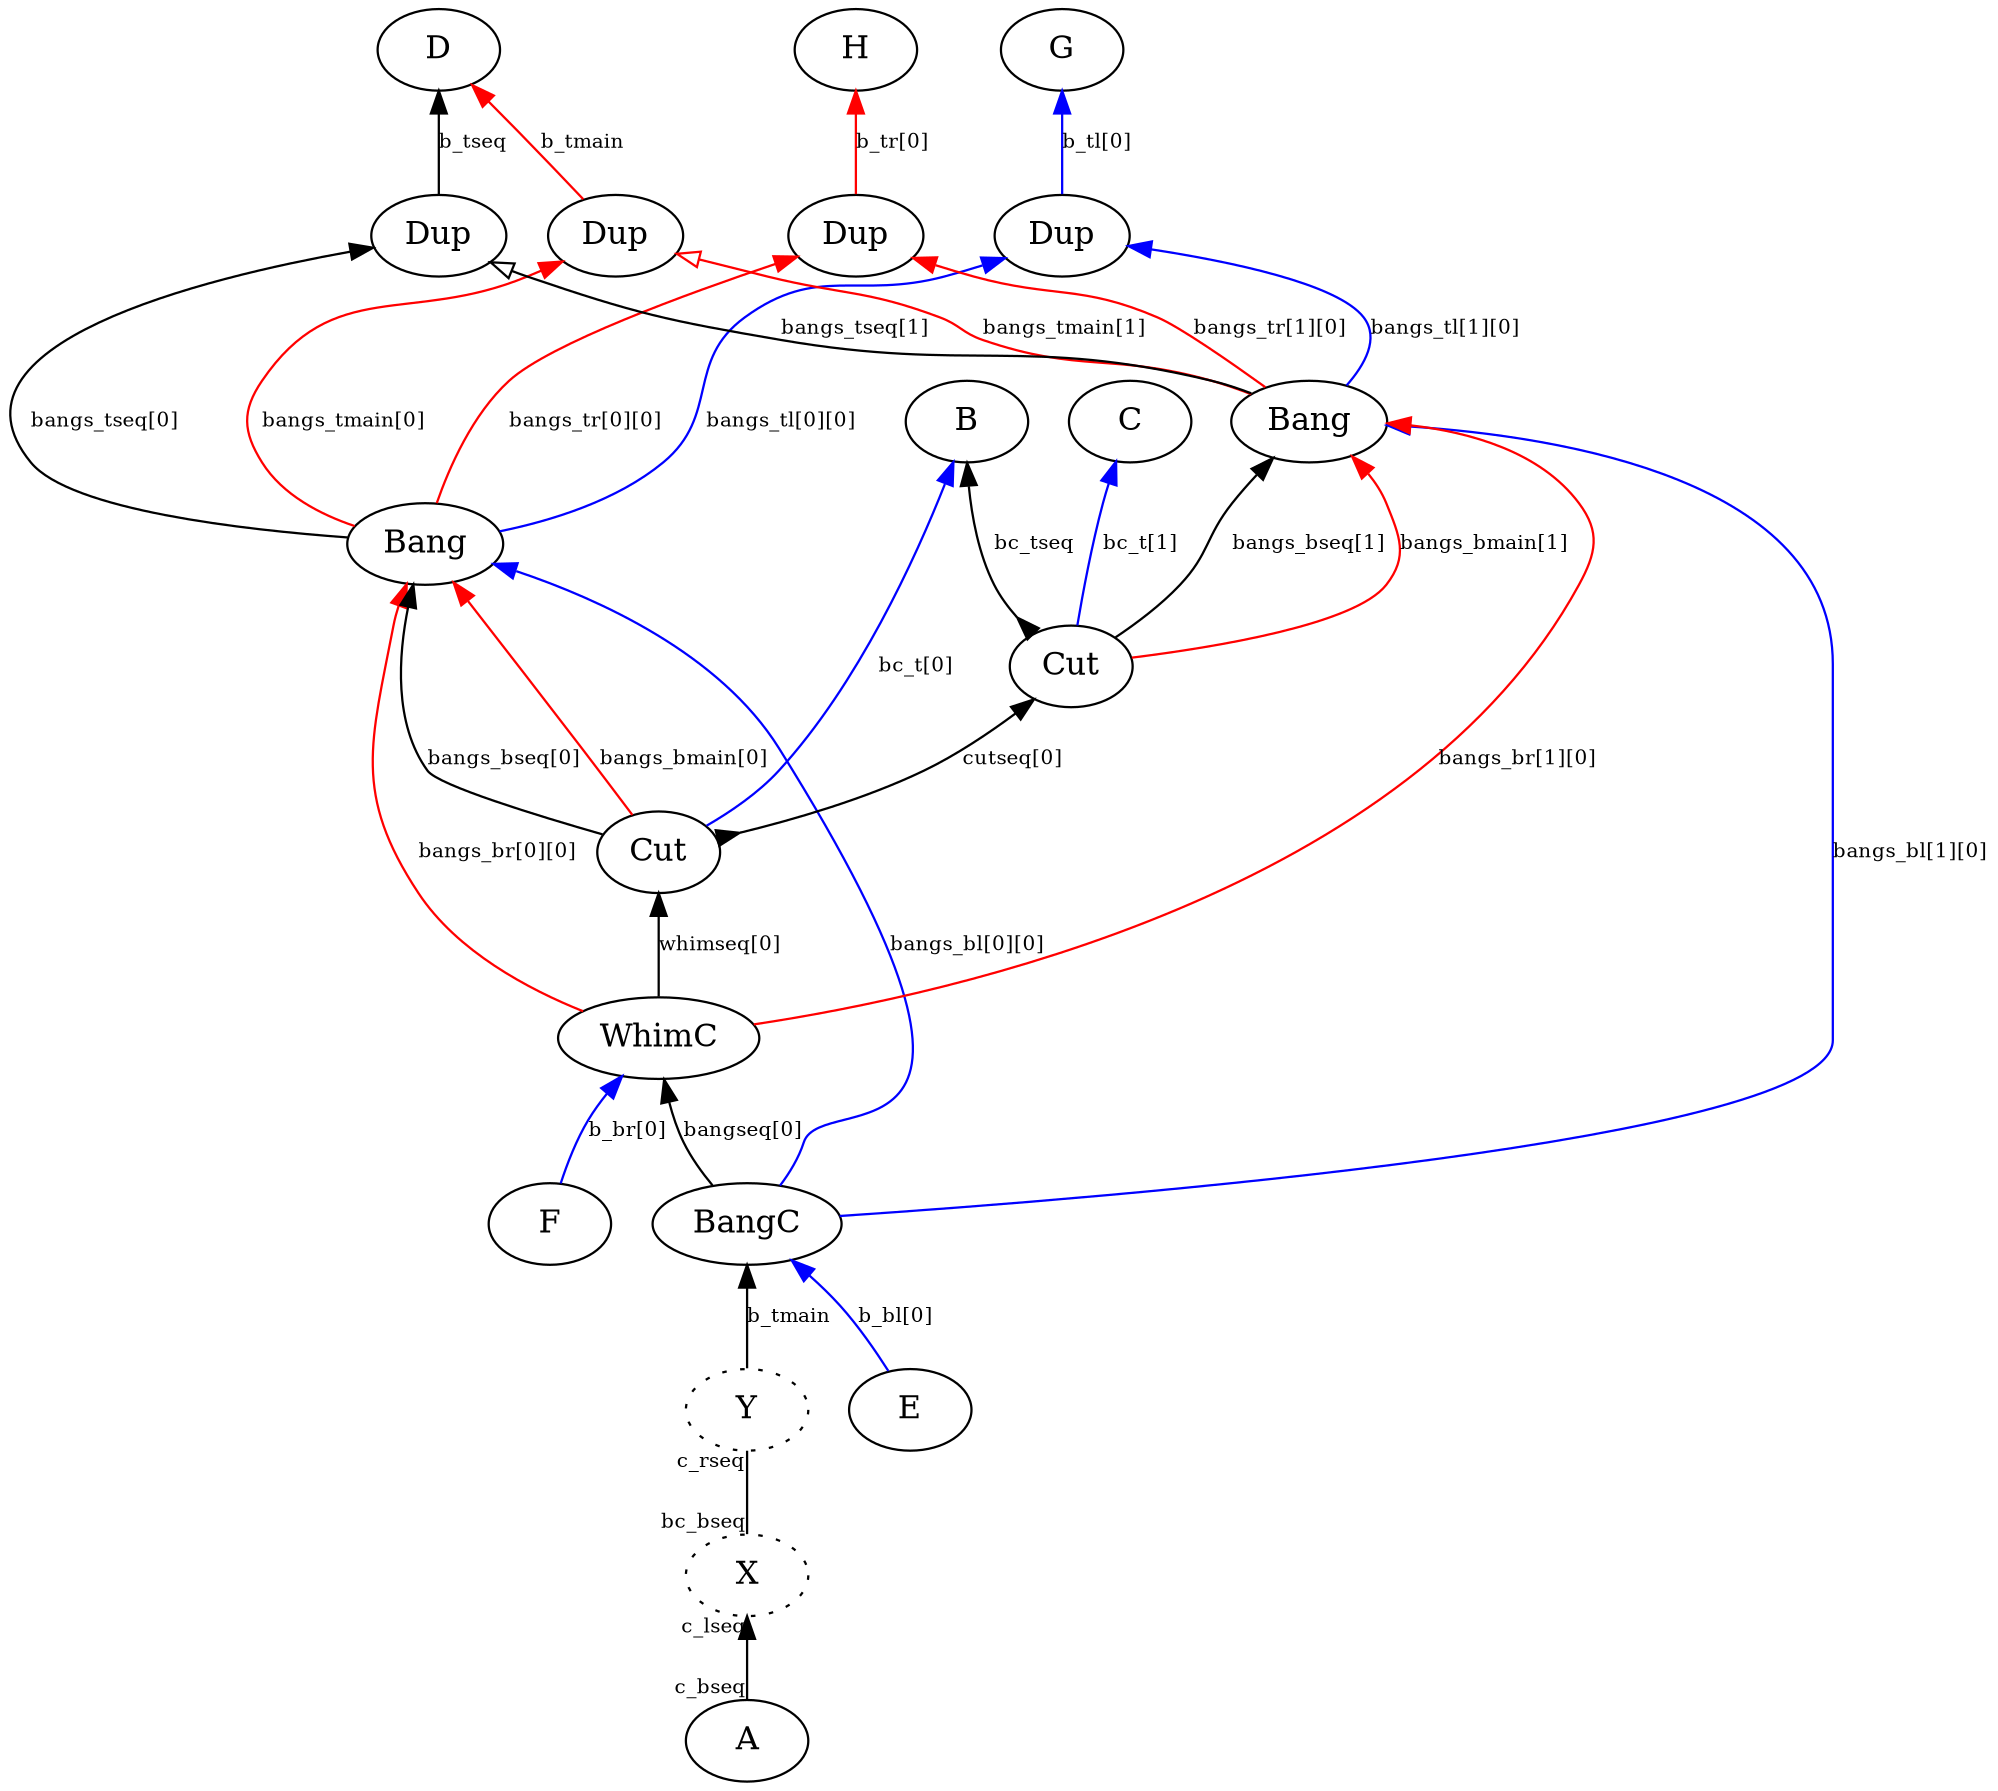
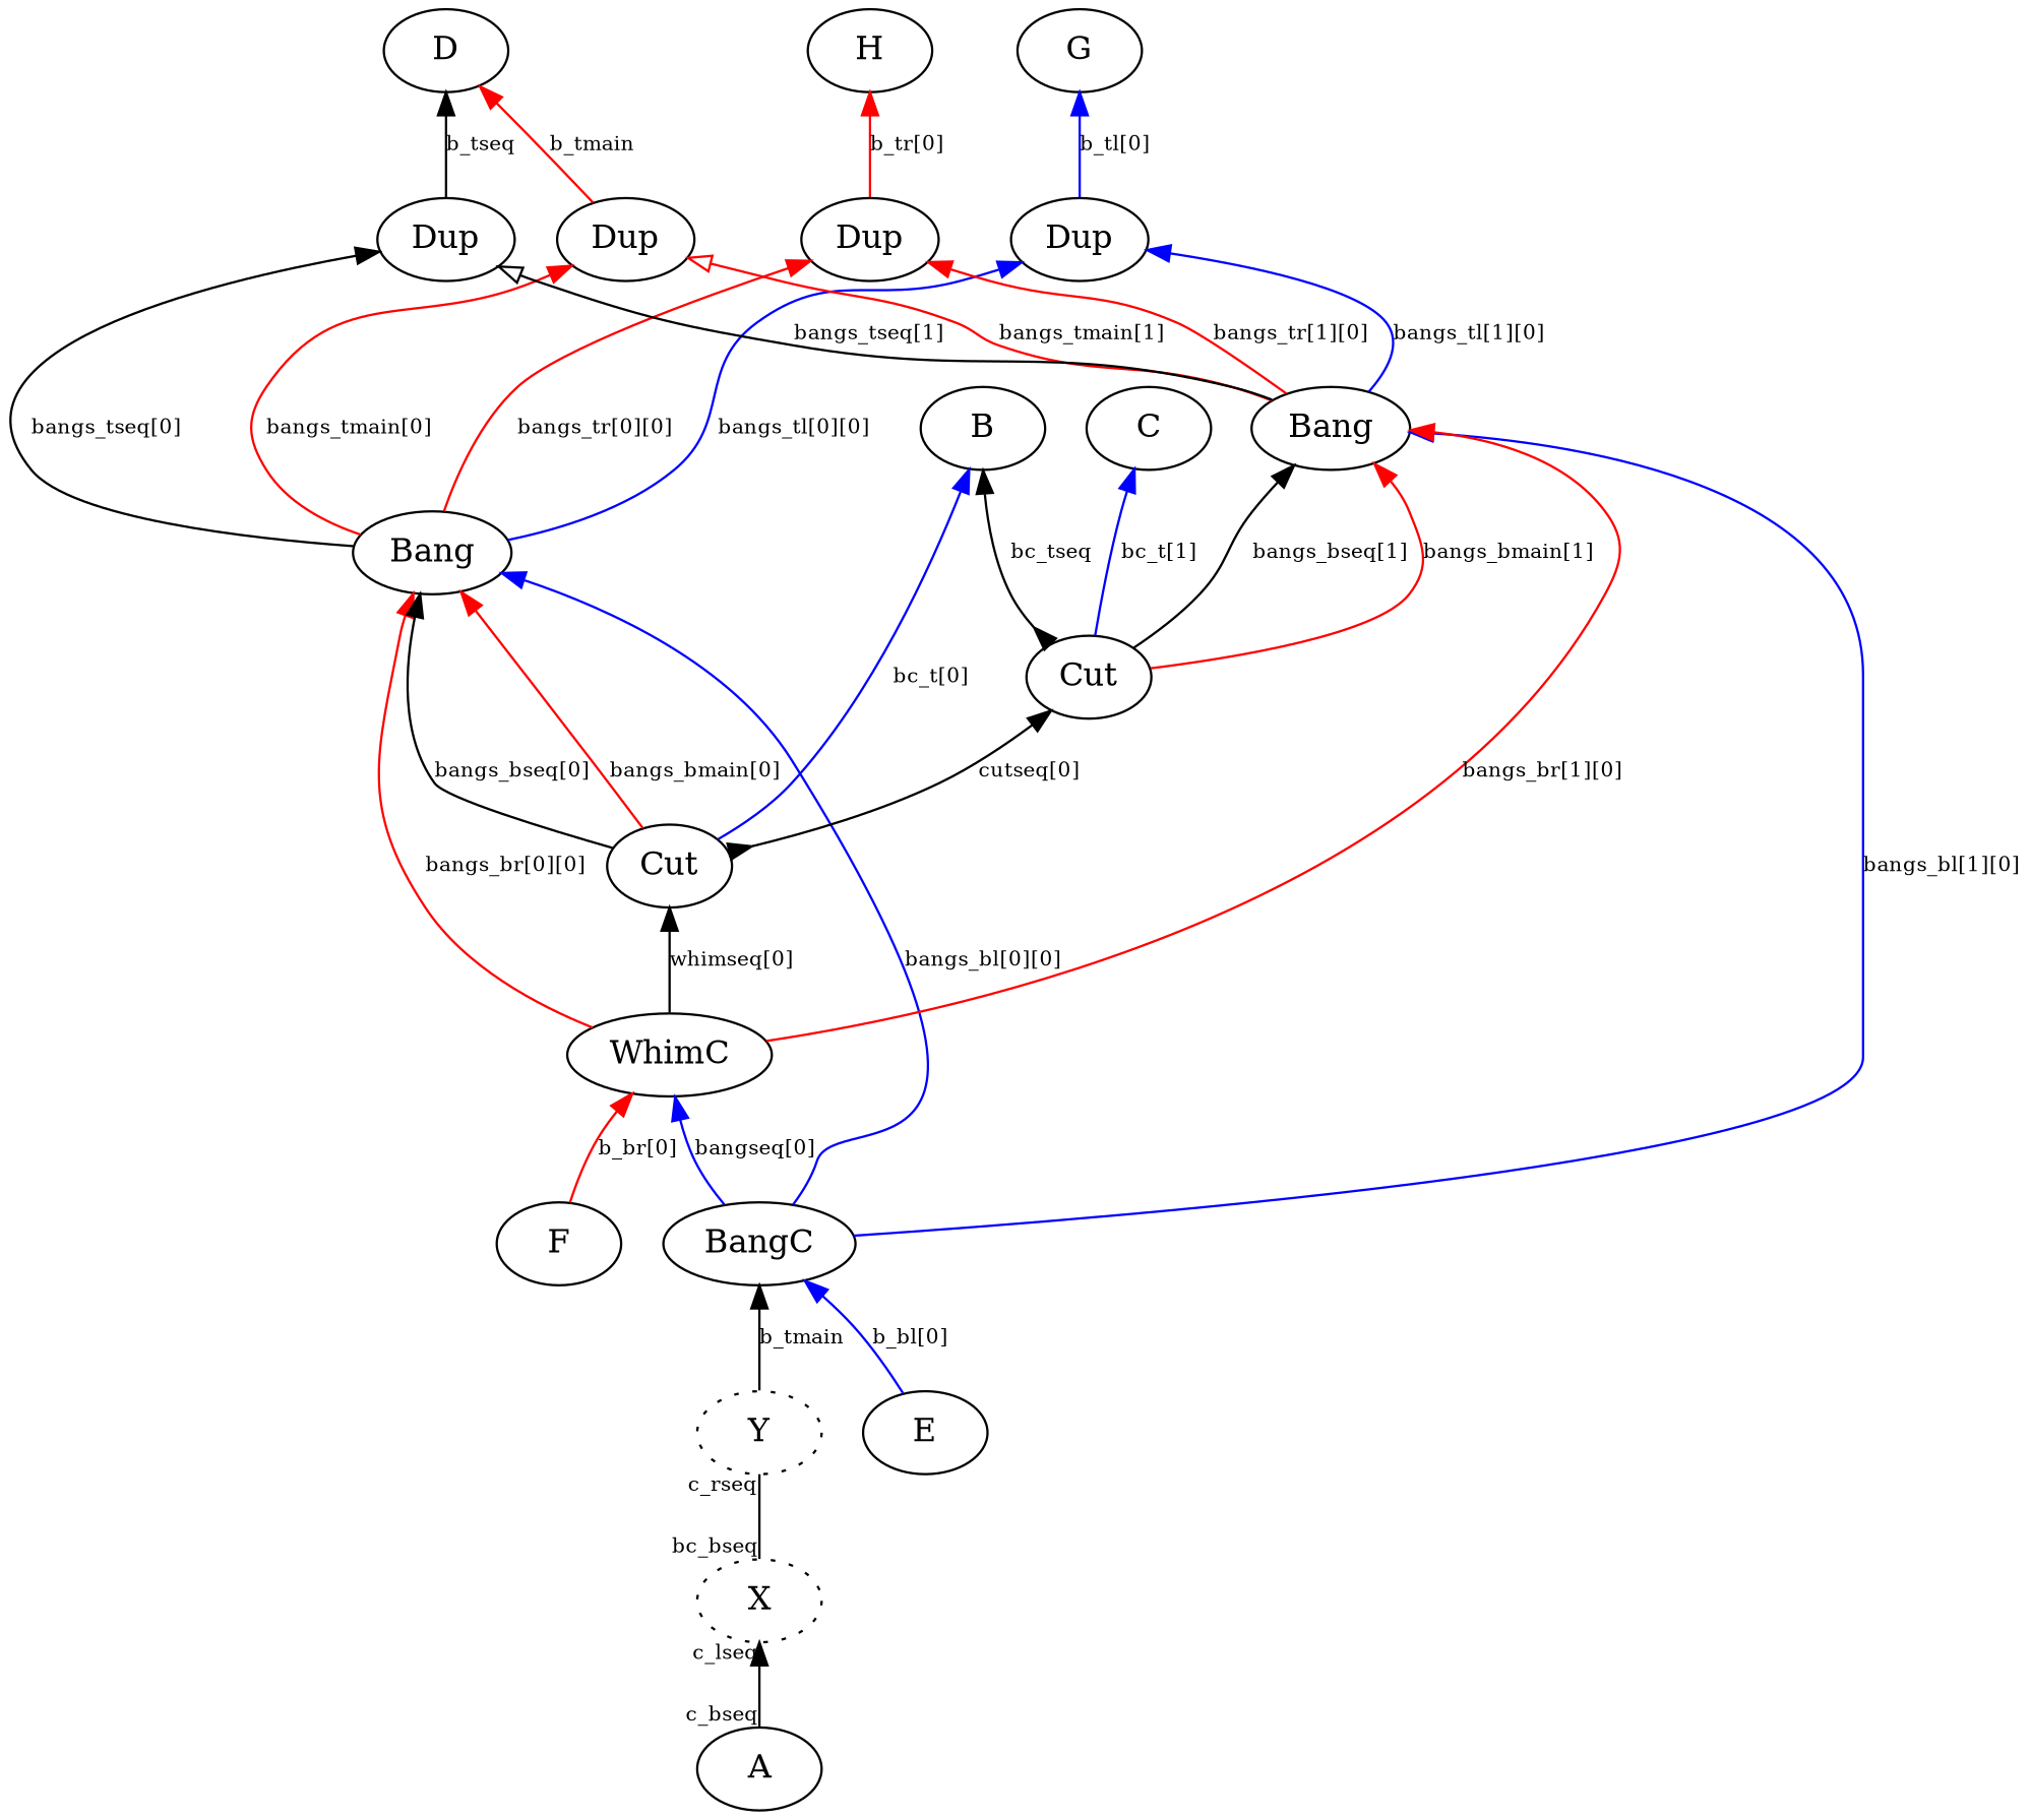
  digraph {
    rankdir=BT
    edge [arrowhead=normal arrowtail=none color=black dir=both fontsize=9 weight=2]
    n1 [label=A]
    n2 [label=X style=dotted]
    n3 [label=Y style=dotted]
    n4 [label=B]
    n5 [label=C]
    n6 [label=D]
    n7 [label=BangC]
    n8 [label=Bang]
    n9 [label=Bang]
    n10 [label=WhimC]
    n11 [label=Cut]
    n12 [label=Cut]
    n13 [label=Dup]
    n14 [label=Dup]
    n15 [label=Dup]
    n16 [label=Dup]
    G
    H
    E
    F
    n1 -> n2 [headlabel=c_lseq taillabel=c_bseq weight=5]
    n2 -> n3 [arrowhead=none headlabel=c_rseq taillabel=bc_bseq weight=5]
    n3 -> n7 [label=b_tmain weight=5]
    n7 -> n8 [color=blue label="bangs_bl[0][0]"]
    n7 -> n9 [color=blue label="bangs_bl[1][0]"]
-   n7 -> n10 [label="bangseq[0]" weight=5]
+   n7 -> n10 [color=blue label="bangseq[0]" weight=5]
    n8 -> n13 [color=red label="bangs_tmain[0]"]
    n8 -> n14 [label="bangs_tseq[0]" weight=5]
    n8 -> n15 [color=blue label="bangs_tl[0][0]"]
    n8 -> n16 [color=red label="bangs_tr[0][0]"]
    n9 -> n13 [arrowhead=onormal color=red label="bangs_tmain[1]"]
    n9 -> n14 [arrowhead=onormal label="bangs_tseq[1]" weight=5]
    n9 -> n15 [color=blue label="bangs_tl[1][0]"]
    n9 -> n16 [color=red label="bangs_tr[1][0]"]
    n10 -> n8 [color=red label="bangs_br[0][0]"]
    n10 -> n9 [color=red label="bangs_br[1][0]"]
    n10 -> n11 [label="whimseq[0]" weight=5]
    n11 -> n4 [color=blue label="bc_t[0]"]
    n11 -> n8 [label="bangs_bseq[0]" weight=5]
    n11 -> n8 [color=red label="bangs_bmain[0]"]
    n11 -> n12 [arrowtail=inv label="cutseq[0]" weight=5]
    n12 -> n4 [arrowtail=inv label=bc_tseq weight=5]
    n12 -> n5 [color=blue label="bc_t[1]"]
    n12 -> n9 [label="bangs_bseq[1]" weight=5]
    n12 -> n9 [color=red label="bangs_bmain[1]"]
    n13 -> n6 [color=red label=b_tmain]
    n14 -> n6 [label=b_tseq weight=5]
    n15 -> G [color=blue label="b_tl[0]"]
    n16 -> H [color=red label="b_tr[0]"]
    E -> n7 [color=blue label="b_bl[0]"]
-   F -> n10 [color=blue label="b_br[0]"]
+   F -> n10 [color=red label="b_br[0]"]
  }
